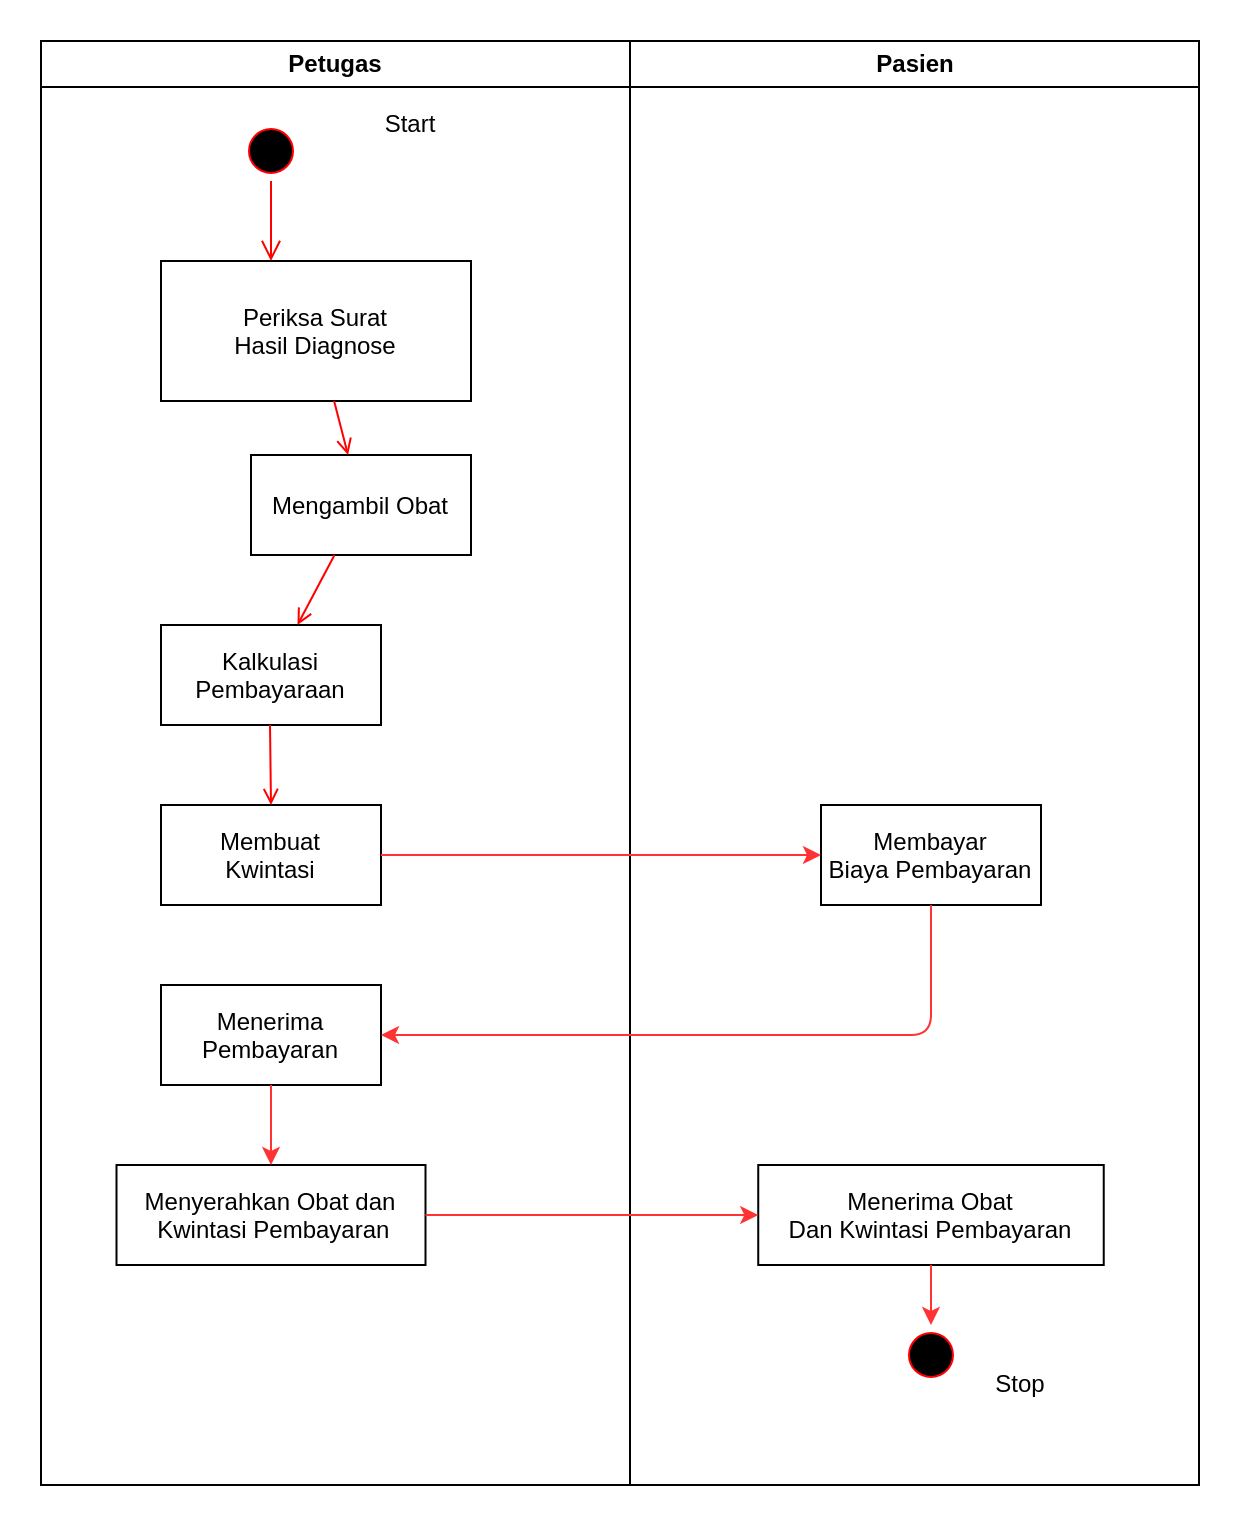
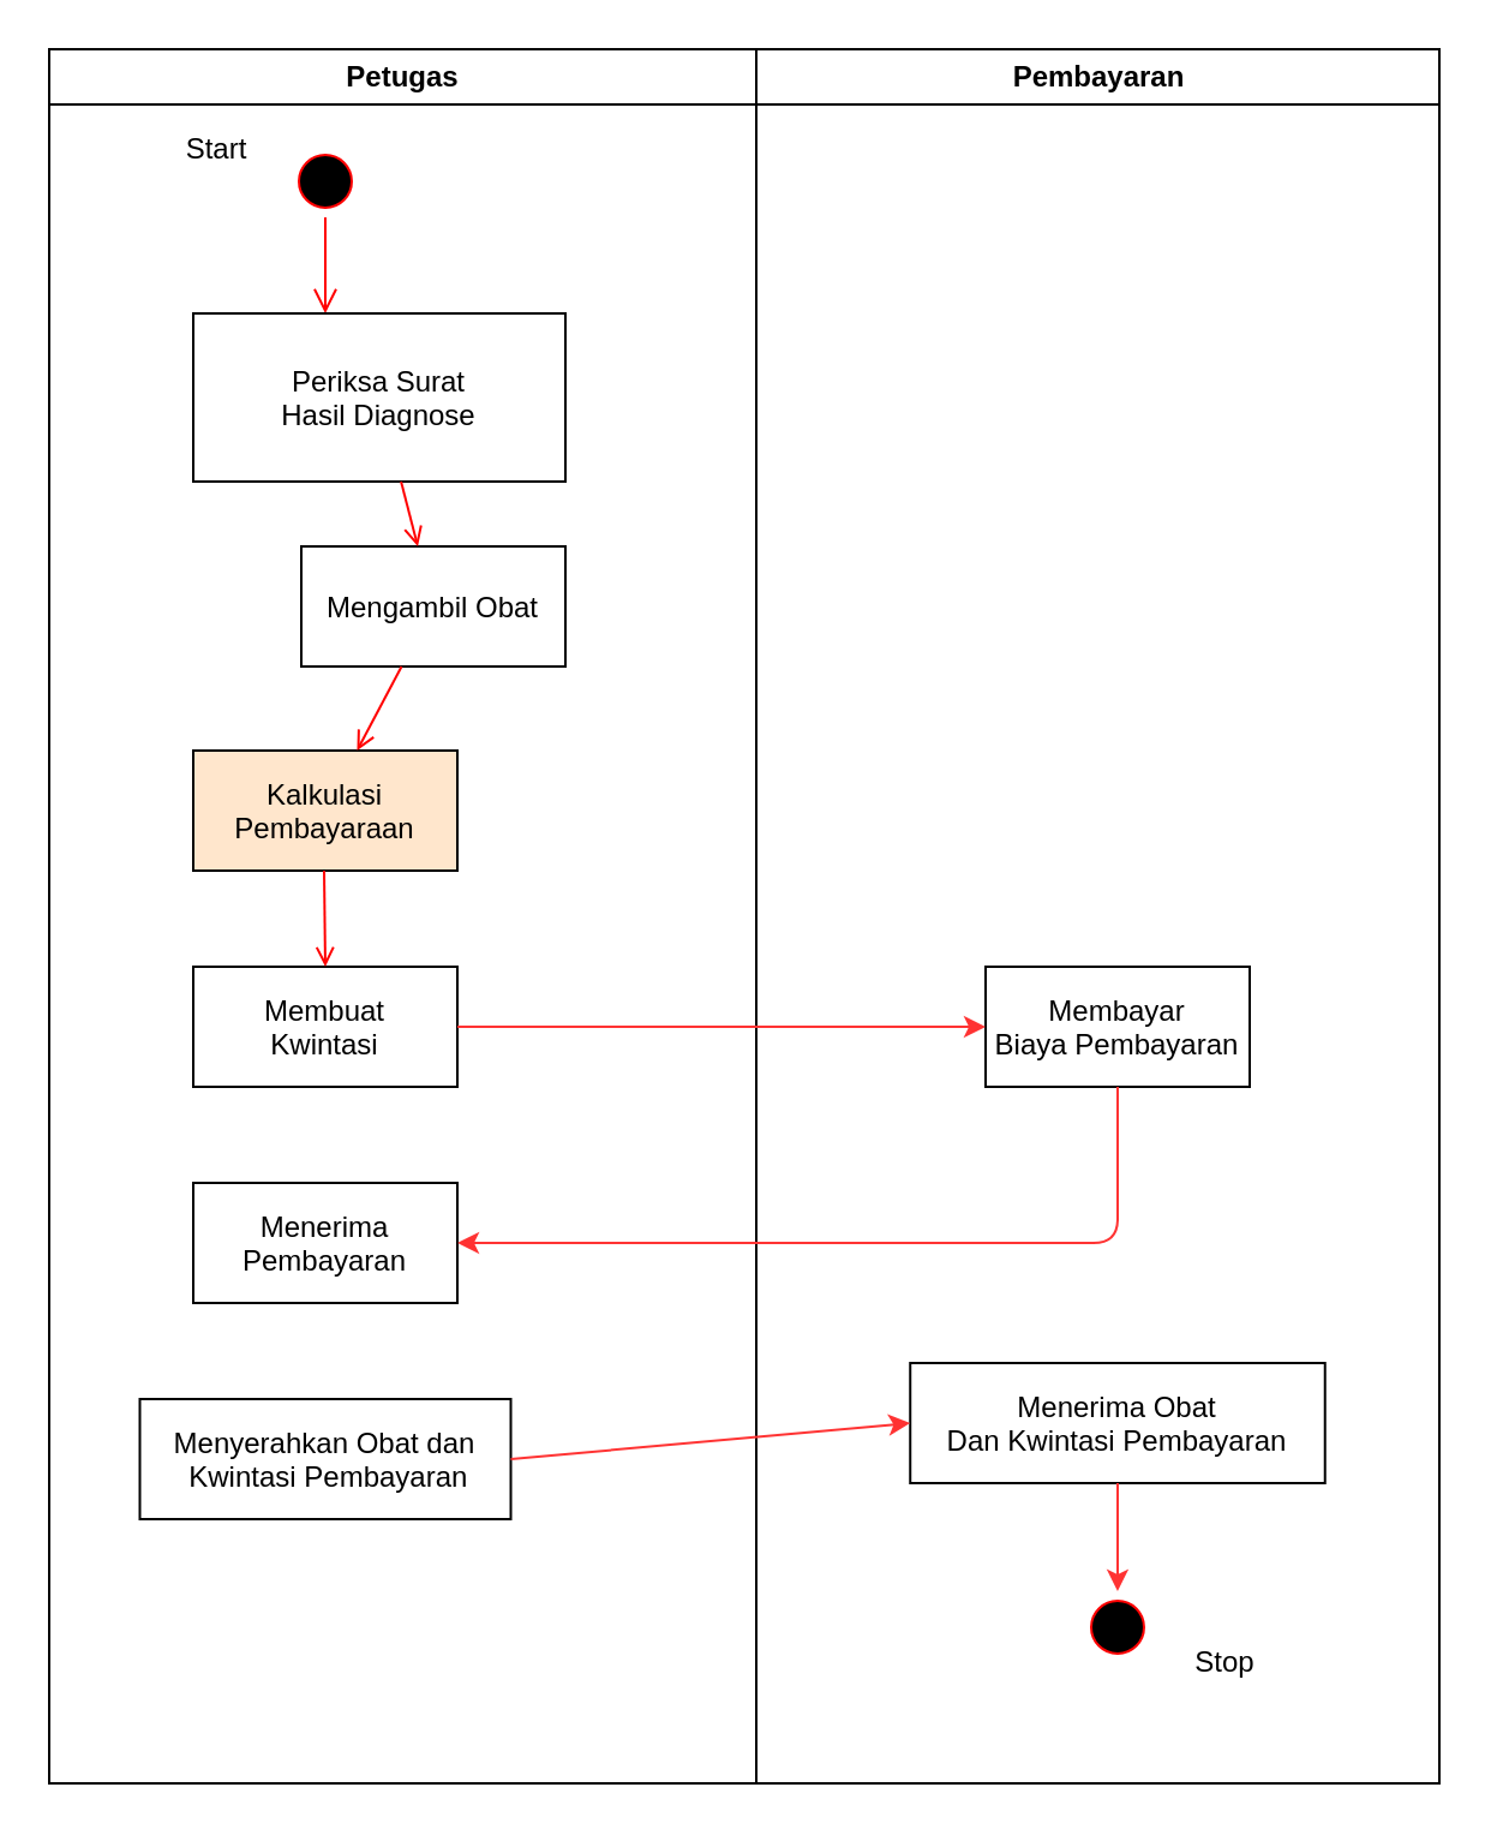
  <mxCell id="0" />
  <mxCell id="1" parent="0" />
  <mxCell id="2" value="Petugas" style="swimlane;whiteSpace=wrap" parent="1" vertex="1"><mxGeometry x="20" y="20" width="294.5" height="722" as="geometry" /></mxCell>
  <mxCell id="3" value="" style="ellipse;shape=startState;fillColor=#000000;strokeColor=#ff0000;" parent="2" vertex="1"><mxGeometry x="100" y="40" width="30" height="30" as="geometry" /></mxCell>
  <mxCell id="4" value="" style="edgeStyle=elbowEdgeStyle;elbow=horizontal;verticalAlign=bottom;endArrow=open;endSize=8;strokeColor=#FF0000;endFill=1;rounded=0" parent="2" source="3" target="5" edge="1"><mxGeometry x="100" y="40" as="geometry"><mxPoint x="115" y="110" as="targetPoint" /></mxGeometry></mxCell>
  <mxCell id="5" value="Periksa Surat&#10;Hasil Diagnose" style="" parent="2" vertex="1"><mxGeometry x="60" y="110" width="155" height="70" as="geometry" /></mxCell>
  <mxCell id="6" value="Mengambil Obat" style="" parent="2" vertex="1"><mxGeometry x="105" y="207" width="110" height="50" as="geometry" /></mxCell>
  <mxCell id="7" value="" style="endArrow=open;strokeColor=#FF0000;endFill=1;rounded=0" parent="2" source="5" target="6" edge="1"><mxGeometry relative="1" as="geometry" /></mxCell>
- <mxCell id="8" value="Kalkulasi&#10;Pembayaraan" style="" parent="2" vertex="1"><mxGeometry x="60" y="292" width="110" height="50" as="geometry" /></mxCell>
+ <mxCell id="8" value="Kalkulasi&#10;Pembayaraan" style="fillColor=#ffe6cc;" parent="2" vertex="1"><mxGeometry x="60" y="292" width="110" height="50" as="geometry" /></mxCell>
  <mxCell id="9" value="" style="endArrow=open;strokeColor=#FF0000;endFill=1;rounded=0" parent="2" source="6" target="8" edge="1"><mxGeometry relative="1" as="geometry" /></mxCell>
  <mxCell id="10" value="Membuat&#10;Kwintasi" style="" vertex="1" parent="2"><mxGeometry x="60" y="382" width="110" height="50" as="geometry" /></mxCell>
  <mxCell id="11" value="Menerima &#10;Pembayaran" style="" vertex="1" parent="2"><mxGeometry x="60" y="472" width="110" height="50" as="geometry" /></mxCell>
  <mxCell id="12" value="Menyerahkan Obat dan&#10; Kwintasi Pembayaran" style="" vertex="1" parent="2"><mxGeometry x="37.75" y="562" width="154.5" height="50" as="geometry" /></mxCell>
  <mxCell id="13" value="" style="endArrow=open;strokeColor=#FF0000;endFill=1;rounded=0" edge="1" parent="2"><mxGeometry relative="1" as="geometry"><mxPoint x="114.5" y="342" as="sourcePoint" /><mxPoint x="115" y="382" as="targetPoint" /></mxGeometry></mxCell>
- <mxCell id="14" value="" style="endArrow=classic;html=1;strokeColor=#FF3333;exitX=0.5;exitY=1;exitDx=0;exitDy=0;entryX=0.5;entryY=0;entryDx=0;entryDy=0;" edge="1" parent="2" source="11" target="12"><mxGeometry width="50" height="50" relative="1" as="geometry"><mxPoint x="310" y="562" as="sourcePoint" /><mxPoint x="360" y="512" as="targetPoint" /></mxGeometry></mxCell>
- <mxCell id="15" value="Start" style="text;html=1;strokeColor=none;fillColor=none;align=center;verticalAlign=middle;whiteSpace=wrap;rounded=0;" vertex="1" parent="2"><mxGeometry x="165" y="32" width="40" height="20" as="geometry" /></mxCell>
- <mxCell id="16" value="Pasien" style="swimlane;whiteSpace=wrap" parent="1" vertex="1"><mxGeometry x="314.5" y="20" width="284.5" height="722" as="geometry" /></mxCell>
+ <mxCell id="15" value="Start" style="text;html=1;strokeColor=none;fillColor=none;align=center;verticalAlign=middle;whiteSpace=wrap;rounded=0;" vertex="1" parent="2"><mxGeometry x="50" y="32" width="40" height="20" as="geometry" /></mxCell>
+ <mxCell id="16" value="Pembayaran" style="swimlane;whiteSpace=wrap" parent="1" vertex="1"><mxGeometry x="314.5" y="20" width="284.5" height="722" as="geometry" /></mxCell>
  <mxCell id="17" value="Membayar&#10;Biaya Pembayaran" style="" parent="16" vertex="1"><mxGeometry x="95.5" y="382" width="110" height="50" as="geometry" /></mxCell>
- <mxCell id="18" value="Menerima Obat&#10;Dan Kwintasi Pembayaran" style="" parent="16" vertex="1"><mxGeometry x="64.12" y="562" width="172.75" height="50" as="geometry" /></mxCell>
+ <mxCell id="18" value="Menerima Obat&#10;Dan Kwintasi Pembayaran" style="" parent="16" vertex="1"><mxGeometry x="64.12" y="547" width="172.75" height="50" as="geometry" /></mxCell>
  <mxCell id="19" value="" style="ellipse;shape=startState;fillColor=#000000;strokeColor=#ff0000;" parent="16" vertex="1"><mxGeometry x="135.49" y="642" width="30" height="30" as="geometry" /></mxCell>
  <mxCell id="20" value="" style="endArrow=classic;html=1;strokeColor=#FF3333;entryX=0.5;entryY=0;entryDx=0;entryDy=0;" edge="1" parent="16" source="18" target="19"><mxGeometry width="50" height="50" relative="1" as="geometry"><mxPoint x="15.5" y="562" as="sourcePoint" /><mxPoint x="65.5" y="512" as="targetPoint" /></mxGeometry></mxCell>
  <mxCell id="21" value="Stop" style="text;html=1;strokeColor=none;fillColor=none;align=center;verticalAlign=middle;whiteSpace=wrap;rounded=0;" vertex="1" parent="16"><mxGeometry x="175.5" y="662" width="40" height="20" as="geometry" /></mxCell>
  <mxCell id="22" value="" style="endArrow=classic;html=1;strokeColor=#FF3333;entryX=0;entryY=0.5;entryDx=0;entryDy=0;exitX=1;exitY=0.5;exitDx=0;exitDy=0;" edge="1" parent="1" source="10" target="17"><mxGeometry width="50" height="50" relative="1" as="geometry"><mxPoint x="330" y="582" as="sourcePoint" /><mxPoint x="380" y="532" as="targetPoint" /></mxGeometry></mxCell>
  <mxCell id="23" value="" style="endArrow=classic;html=1;strokeColor=#FF3333;entryX=1;entryY=0.5;entryDx=0;entryDy=0;exitX=0.5;exitY=1;exitDx=0;exitDy=0;" edge="1" parent="1" source="17" target="11"><mxGeometry width="50" height="50" relative="1" as="geometry"><mxPoint x="330" y="582" as="sourcePoint" /><mxPoint x="380" y="532" as="targetPoint" /><Array as="points"><mxPoint x="465" y="517" /></Array></mxGeometry></mxCell>
  <mxCell id="24" value="" style="endArrow=classic;html=1;strokeColor=#FF3333;entryX=0;entryY=0.5;entryDx=0;entryDy=0;exitX=1;exitY=0.5;exitDx=0;exitDy=0;" edge="1" parent="1" source="12" target="18"><mxGeometry width="50" height="50" relative="1" as="geometry"><mxPoint x="330" y="582" as="sourcePoint" /><mxPoint x="370" y="612" as="targetPoint" /></mxGeometry></mxCell>
